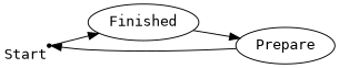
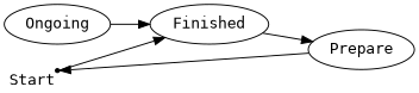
  digraph {
    fontname="DejaVu Sans Mono"
    rankdir=LR
    node [fontname="DejaVu Sans Mono" shape=oval]
    edge [fontname="DejaVu Sans Mono"]
    Start [shape=point xlabel=Start]
    Finished
    Prepare
+   Ongoing
    Start -> Finished
    Finished -> Prepare
    Prepare -> Start
+   Ongoing -> Finished
  }
